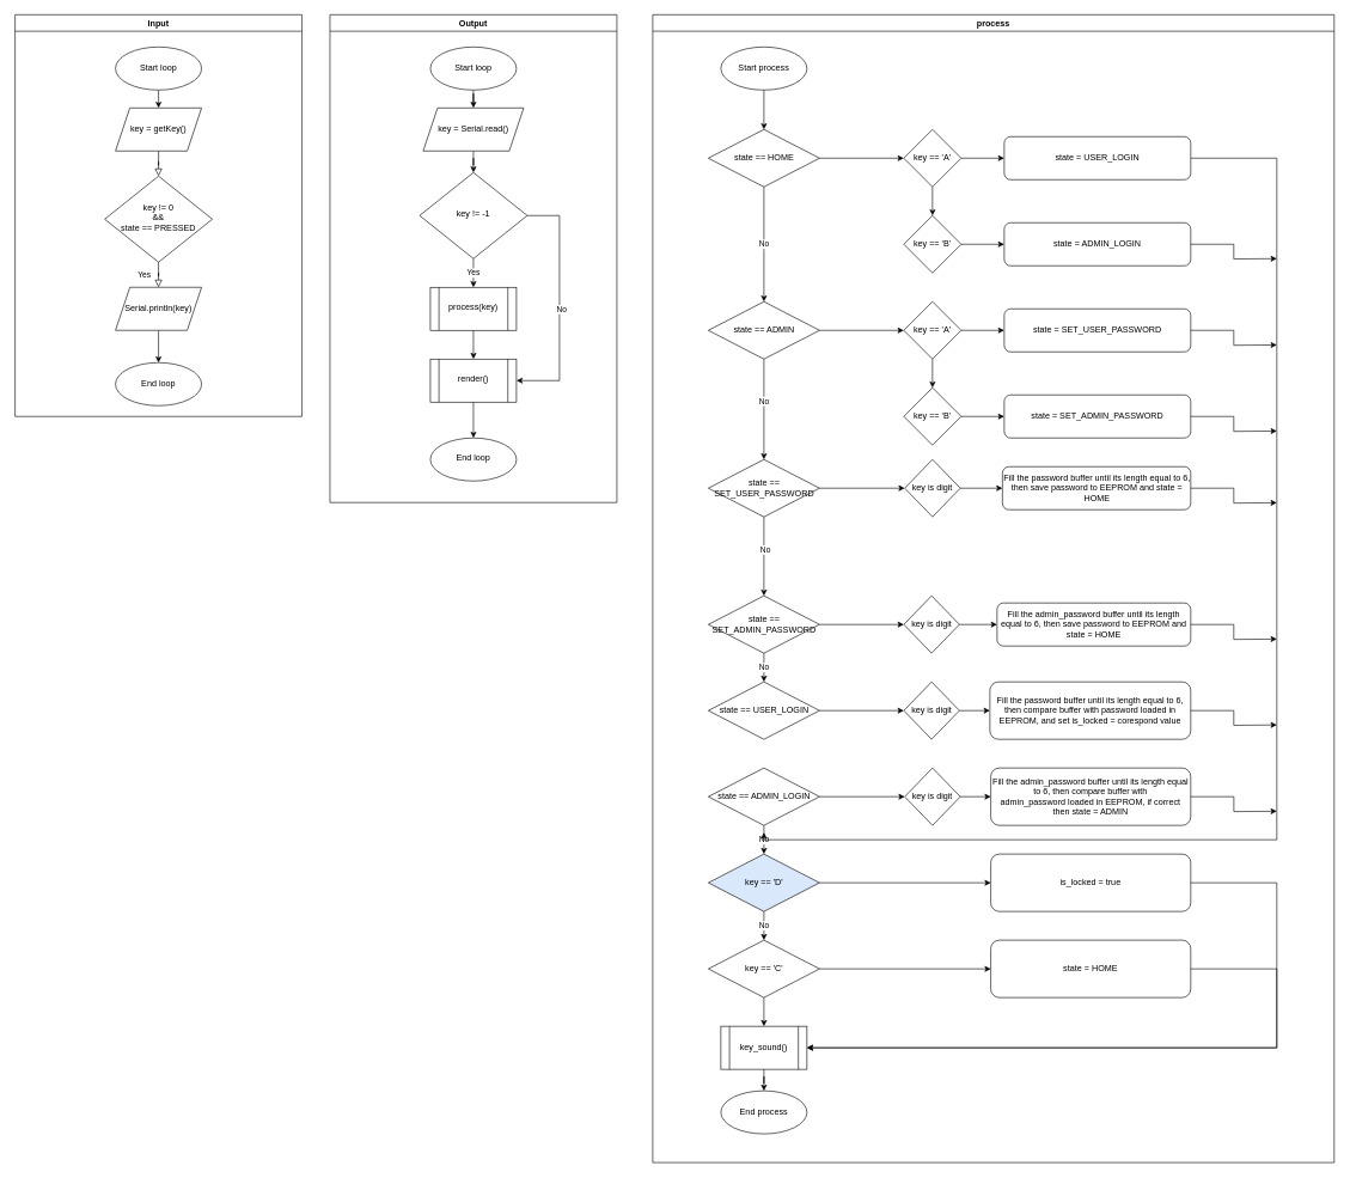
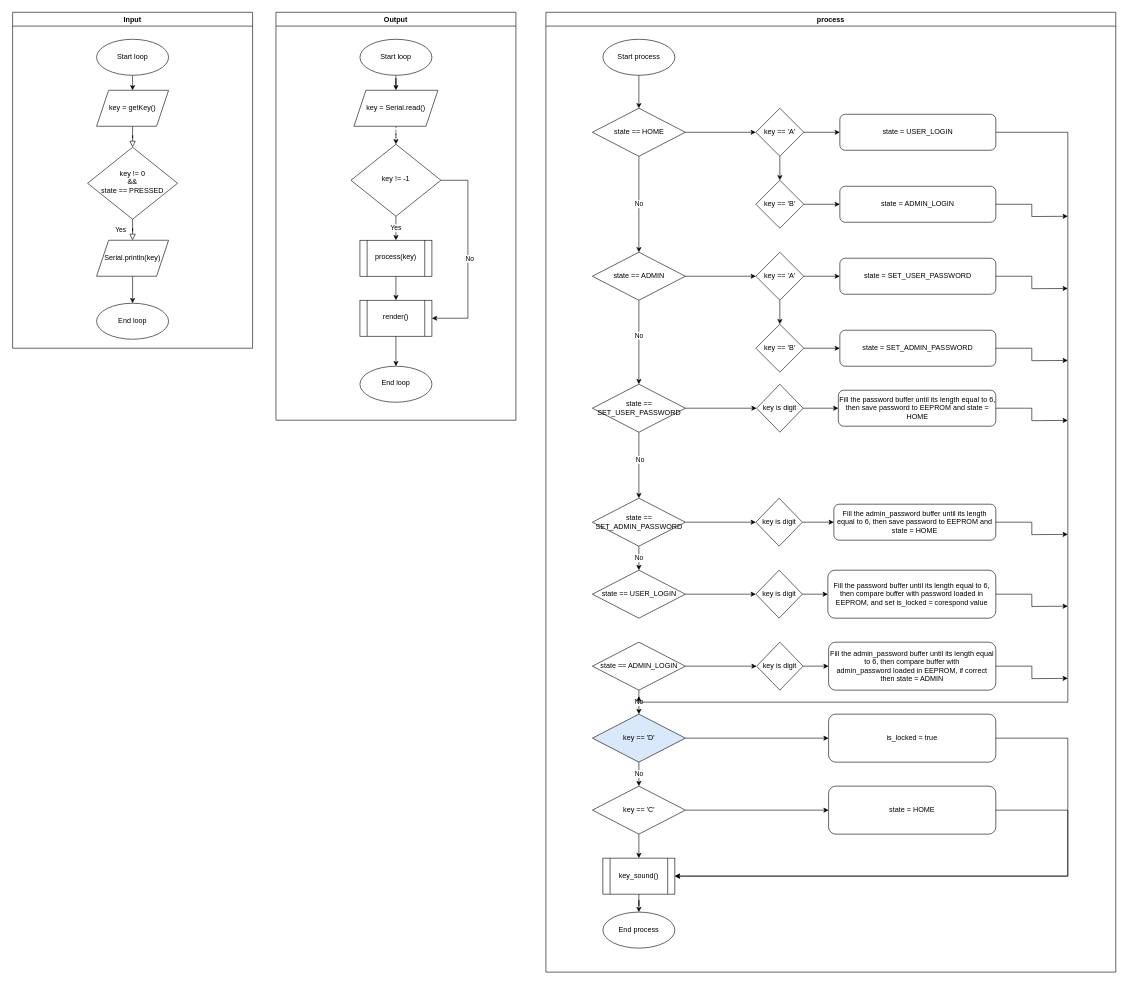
  <mxCell id="0" />
  <mxCell id="1" parent="0" />
  <mxCell id="2" value="Input" style="swimlane;" vertex="1" parent="1"><mxGeometry x="20" y="20" width="400" height="560" as="geometry"><mxRectangle x="40" y="40" width="70" height="30" as="alternateBounds" /></mxGeometry></mxCell>
  <mxCell id="3" value="Yes" style="rounded=0;html=1;jettySize=auto;orthogonalLoop=1;fontSize=11;endArrow=block;endFill=0;endSize=8;strokeWidth=1;shadow=0;labelBackgroundColor=none;edgeStyle=orthogonalEdgeStyle;" parent="2" source="4" target="11" edge="1"><mxGeometry y="20" relative="1" as="geometry"><mxPoint as="offset" /><mxPoint x="200" y="385" as="targetPoint" /><Array as="points" /></mxGeometry></mxCell>
  <mxCell id="4" value="key != 0 &lt;br&gt;&amp;amp;&amp;amp;&lt;br&gt;state == PRESSED" style="rhombus;whiteSpace=wrap;html=1;shadow=0;fontFamily=Helvetica;fontSize=12;align=center;strokeWidth=1;spacing=6;spacingTop=-4;" parent="2" vertex="1"><mxGeometry x="125" y="225" width="150" height="120" as="geometry" /></mxCell>
  <mxCell id="5" value="" style="rounded=0;html=1;jettySize=auto;orthogonalLoop=1;fontSize=11;endArrow=block;endFill=0;endSize=8;strokeWidth=1;shadow=0;labelBackgroundColor=none;edgeStyle=orthogonalEdgeStyle;exitX=0.5;exitY=1;exitDx=0;exitDy=0;" parent="2" source="10" target="4" edge="1"><mxGeometry relative="1" as="geometry"><mxPoint x="200" y="185" as="sourcePoint" /></mxGeometry></mxCell>
  <mxCell id="6" value="End loop" style="ellipse;whiteSpace=wrap;html=1;rounded=1;" vertex="1" parent="2"><mxGeometry x="140" y="485" width="120" height="60" as="geometry" /></mxCell>
  <mxCell id="7" value="" style="edgeStyle=orthogonalEdgeStyle;rounded=0;orthogonalLoop=1;jettySize=auto;html=1;exitX=0.5;exitY=1;exitDx=0;exitDy=0;" edge="1" parent="2" source="11" target="6"><mxGeometry relative="1" as="geometry"><mxPoint x="200" y="445" as="sourcePoint" /></mxGeometry></mxCell>
  <mxCell id="8" style="edgeStyle=orthogonalEdgeStyle;rounded=0;orthogonalLoop=1;jettySize=auto;html=1;exitX=0.5;exitY=1;exitDx=0;exitDy=0;entryX=0.5;entryY=0;entryDx=0;entryDy=0;" edge="1" parent="2" source="9" target="10"><mxGeometry relative="1" as="geometry"><mxPoint x="200" y="145" as="targetPoint" /></mxGeometry></mxCell>
  <mxCell id="9" value="Start loop" style="ellipse;whiteSpace=wrap;html=1;rounded=1;glass=0;strokeWidth=1;shadow=0;" vertex="1" parent="2"><mxGeometry x="140" y="45" width="120" height="60" as="geometry" /></mxCell>
  <mxCell id="10" value="key = getKey()" style="shape=parallelogram;perimeter=parallelogramPerimeter;whiteSpace=wrap;html=1;fixedSize=1;" vertex="1" parent="2"><mxGeometry x="140" y="130" width="120" height="60" as="geometry" /></mxCell>
  <mxCell id="11" value="Serial.println(key)" style="shape=parallelogram;perimeter=parallelogramPerimeter;whiteSpace=wrap;html=1;fixedSize=1;" vertex="1" parent="2"><mxGeometry x="140" y="380" width="120" height="60" as="geometry" /></mxCell>
  <mxCell id="12" value="Output" style="swimlane;" vertex="1" parent="1"><mxGeometry x="459" y="20" width="400" height="680" as="geometry" /></mxCell>
  <mxCell id="13" value="" style="edgeStyle=orthogonalEdgeStyle;rounded=0;orthogonalLoop=1;jettySize=auto;html=1;" edge="1" parent="12" source="14" target="25"><mxGeometry relative="1" as="geometry" /></mxCell>
  <mxCell id="14" value="Start loop" style="ellipse;whiteSpace=wrap;html=1;rounded=1;glass=0;strokeWidth=1;shadow=0;" vertex="1" parent="12"><mxGeometry x="140" y="45" width="120" height="60" as="geometry" /></mxCell>
  <mxCell id="15" value="Yes" style="edgeStyle=orthogonalEdgeStyle;rounded=0;orthogonalLoop=1;jettySize=auto;html=1;" edge="1" parent="12" source="18" target="20"><mxGeometry relative="1" as="geometry" /></mxCell>
  <mxCell id="16" style="edgeStyle=orthogonalEdgeStyle;rounded=0;orthogonalLoop=1;jettySize=auto;html=1;exitX=1;exitY=0.5;exitDx=0;exitDy=0;entryX=1;entryY=0.5;entryDx=0;entryDy=0;" edge="1" parent="12" source="18" target="21"><mxGeometry relative="1" as="geometry"><Array as="points"><mxPoint x="320" y="280" /><mxPoint x="320" y="510" /></Array></mxGeometry></mxCell>
  <mxCell id="17" value="No" style="edgeLabel;html=1;align=center;verticalAlign=middle;resizable=0;points=[];" vertex="1" connectable="0" parent="16"><mxGeometry x="-0.122" y="2" relative="1" as="geometry"><mxPoint y="28" as="offset" /></mxGeometry></mxCell>
  <mxCell id="18" value="key != -1" style="rhombus;whiteSpace=wrap;html=1;shadow=0;fontFamily=Helvetica;fontSize=12;align=center;strokeWidth=1;spacing=6;spacingTop=-4;" vertex="1" parent="12"><mxGeometry x="125" y="220" width="150" height="120" as="geometry" /></mxCell>
  <mxCell id="19" value="" style="edgeStyle=orthogonalEdgeStyle;rounded=0;orthogonalLoop=1;jettySize=auto;html=1;" edge="1" parent="12" source="20" target="21"><mxGeometry relative="1" as="geometry" /></mxCell>
  <mxCell id="20" value="process(key)" style="shape=process;whiteSpace=wrap;html=1;backgroundOutline=1;shadow=0;strokeWidth=1;spacing=6;spacingTop=-4;" vertex="1" parent="12"><mxGeometry x="140" y="380" width="120" height="60" as="geometry" /></mxCell>
  <mxCell id="21" value="render()" style="shape=process;whiteSpace=wrap;html=1;backgroundOutline=1;shadow=0;strokeWidth=1;spacing=6;spacingTop=-4;" vertex="1" parent="12"><mxGeometry x="140" y="480" width="120" height="60" as="geometry" /></mxCell>
  <mxCell id="22" value="End loop" style="ellipse;whiteSpace=wrap;html=1;shadow=0;strokeWidth=1;spacing=6;spacingTop=-4;" vertex="1" parent="12"><mxGeometry x="140" y="590" width="120" height="60" as="geometry" /></mxCell>
  <mxCell id="23" value="" style="edgeStyle=orthogonalEdgeStyle;rounded=0;orthogonalLoop=1;jettySize=auto;html=1;" edge="1" parent="12" source="21" target="22"><mxGeometry relative="1" as="geometry" /></mxCell>
- <mxCell id="24" value="" style="edgeStyle=orthogonalEdgeStyle;rounded=0;orthogonalLoop=1;jettySize=auto;html=1;" edge="1" parent="12" source="25" target="18"><mxGeometry relative="1" as="geometry" /></mxCell>
+ <mxCell id="24" value="" style="edgeStyle=orthogonalEdgeStyle;rounded=0;orthogonalLoop=1;jettySize=auto;html=1;dashed=1;" edge="1" parent="12" source="25" target="18"><mxGeometry relative="1" as="geometry" /></mxCell>
  <mxCell id="25" value="key = Serial.read()" style="shape=parallelogram;perimeter=parallelogramPerimeter;whiteSpace=wrap;html=1;fixedSize=1;" vertex="1" parent="12"><mxGeometry x="130" y="130" width="140" height="60" as="geometry" /></mxCell>
  <mxCell id="26" value="process" style="swimlane;" vertex="1" parent="1"><mxGeometry x="909" y="20" width="950" height="1600" as="geometry" /></mxCell>
  <mxCell id="27" value="" style="edgeStyle=orthogonalEdgeStyle;rounded=0;orthogonalLoop=1;jettySize=auto;html=1;" edge="1" parent="26" source="28" target="31"><mxGeometry relative="1" as="geometry" /></mxCell>
  <mxCell id="28" value="Start process" style="ellipse;whiteSpace=wrap;html=1;rounded=1;glass=0;strokeWidth=1;shadow=0;" vertex="1" parent="26"><mxGeometry x="95" y="45" width="120" height="60" as="geometry" /></mxCell>
  <mxCell id="29" value="No" style="edgeStyle=orthogonalEdgeStyle;rounded=0;orthogonalLoop=1;jettySize=auto;html=1;" edge="1" parent="26" source="31" target="35"><mxGeometry relative="1" as="geometry" /></mxCell>
  <mxCell id="30" value="" style="edgeStyle=orthogonalEdgeStyle;rounded=0;orthogonalLoop=1;jettySize=auto;html=1;" edge="1" parent="26" source="31" target="57"><mxGeometry relative="1" as="geometry" /></mxCell>
  <mxCell id="31" value="state == HOME" style="rhombus;whiteSpace=wrap;html=1;" vertex="1" parent="26"><mxGeometry x="77.5" y="160" width="155" height="80" as="geometry" /></mxCell>
  <mxCell id="32" value="" style="edgeStyle=orthogonalEdgeStyle;rounded=0;orthogonalLoop=1;jettySize=auto;html=1;" edge="1" parent="26" source="35" target="39"><mxGeometry relative="1" as="geometry" /></mxCell>
  <mxCell id="33" value="No" style="edgeLabel;html=1;align=center;verticalAlign=middle;resizable=0;points=[];" vertex="1" connectable="0" parent="32"><mxGeometry x="-0.167" y="-1" relative="1" as="geometry"><mxPoint as="offset" /></mxGeometry></mxCell>
  <mxCell id="34" value="" style="edgeStyle=orthogonalEdgeStyle;rounded=0;orthogonalLoop=1;jettySize=auto;html=1;" edge="1" parent="26" source="35" target="65"><mxGeometry relative="1" as="geometry" /></mxCell>
  <mxCell id="35" value="state == ADMIN" style="rhombus;whiteSpace=wrap;html=1;" vertex="1" parent="26"><mxGeometry x="77.5" y="400" width="155" height="80" as="geometry" /></mxCell>
  <mxCell id="36" value="" style="edgeStyle=orthogonalEdgeStyle;rounded=0;orthogonalLoop=1;jettySize=auto;html=1;exitX=0.5;exitY=1;exitDx=0;exitDy=0;" edge="1" parent="26" source="39" target="42"><mxGeometry relative="1" as="geometry"><mxPoint x="155" y="790" as="sourcePoint" /></mxGeometry></mxCell>
  <mxCell id="37" value="No" style="edgeLabel;html=1;align=center;verticalAlign=middle;resizable=0;points=[];" vertex="1" connectable="0" parent="36"><mxGeometry x="-0.183" y="1" relative="1" as="geometry"><mxPoint as="offset" /></mxGeometry></mxCell>
  <mxCell id="38" value="" style="edgeStyle=orthogonalEdgeStyle;rounded=0;orthogonalLoop=1;jettySize=auto;html=1;" edge="1" parent="26" source="39" target="71"><mxGeometry relative="1" as="geometry" /></mxCell>
  <mxCell id="39" value="state == SET_USER_PASSWORD" style="rhombus;whiteSpace=wrap;html=1;" vertex="1" parent="26"><mxGeometry x="77.5" y="620" width="155" height="80" as="geometry" /></mxCell>
  <mxCell id="40" value="No" style="edgeStyle=orthogonalEdgeStyle;rounded=0;orthogonalLoop=1;jettySize=auto;html=1;" edge="1" parent="26" source="42" target="44"><mxGeometry relative="1" as="geometry" /></mxCell>
  <mxCell id="41" value="" style="edgeStyle=orthogonalEdgeStyle;rounded=0;orthogonalLoop=1;jettySize=auto;html=1;" edge="1" parent="26" source="42" target="74"><mxGeometry relative="1" as="geometry" /></mxCell>
  <mxCell id="42" value="state == SET_ADMIN_PASSWORD" style="rhombus;whiteSpace=wrap;html=1;" vertex="1" parent="26"><mxGeometry x="77.5" y="810" width="155" height="80" as="geometry" /></mxCell>
  <mxCell id="43" value="" style="edgeStyle=orthogonalEdgeStyle;rounded=0;orthogonalLoop=1;jettySize=auto;html=1;" edge="1" parent="26" source="44" target="77"><mxGeometry relative="1" as="geometry" /></mxCell>
  <mxCell id="44" value="state == USER_LOGIN" style="rhombus;whiteSpace=wrap;html=1;" vertex="1" parent="26"><mxGeometry x="77.5" y="930" width="155" height="80" as="geometry" /></mxCell>
  <mxCell id="45" value="No" style="edgeStyle=orthogonalEdgeStyle;rounded=0;orthogonalLoop=1;jettySize=auto;html=1;" edge="1" parent="26" source="47" target="49"><mxGeometry relative="1" as="geometry" /></mxCell>
  <mxCell id="46" value="" style="edgeStyle=orthogonalEdgeStyle;rounded=0;orthogonalLoop=1;jettySize=auto;html=1;" edge="1" parent="26" source="47" target="80"><mxGeometry relative="1" as="geometry" /></mxCell>
  <mxCell id="47" value="state == ADMIN_LOGIN" style="rhombus;whiteSpace=wrap;html=1;" vertex="1" parent="26"><mxGeometry x="77.5" y="1050" width="155" height="80" as="geometry" /></mxCell>
  <mxCell id="48" value="No" style="edgeStyle=orthogonalEdgeStyle;rounded=0;orthogonalLoop=1;jettySize=auto;html=1;" edge="1" parent="26" source="49" target="51"><mxGeometry relative="1" as="geometry" /></mxCell>
  <mxCell id="49" value="key == 'D'" style="rhombus;whiteSpace=wrap;html=1;fillColor=#dae8fc;" vertex="1" parent="26"><mxGeometry x="77.5" y="1170" width="155" height="80" as="geometry" /></mxCell>
  <mxCell id="50" value="" style="edgeStyle=orthogonalEdgeStyle;rounded=0;orthogonalLoop=1;jettySize=auto;html=1;" edge="1" parent="26" source="51" target="53"><mxGeometry relative="1" as="geometry" /></mxCell>
  <mxCell id="51" value="key == 'C'" style="rhombus;whiteSpace=wrap;html=1;" vertex="1" parent="26"><mxGeometry x="77.5" y="1290" width="155" height="80" as="geometry" /></mxCell>
  <mxCell id="52" value="" style="edgeStyle=orthogonalEdgeStyle;rounded=0;orthogonalLoop=1;jettySize=auto;html=1;" edge="1" parent="26" source="53" target="54"><mxGeometry relative="1" as="geometry" /></mxCell>
  <mxCell id="53" value="key_sound()" style="shape=process;whiteSpace=wrap;html=1;backgroundOutline=1;" vertex="1" parent="26"><mxGeometry x="95" y="1410" width="120" height="60" as="geometry" /></mxCell>
  <mxCell id="54" value="End process" style="ellipse;whiteSpace=wrap;html=1;" vertex="1" parent="26"><mxGeometry x="95" y="1500" width="120" height="60" as="geometry" /></mxCell>
  <mxCell id="55" value="" style="edgeStyle=orthogonalEdgeStyle;rounded=0;orthogonalLoop=1;jettySize=auto;html=1;" edge="1" parent="26" source="57" target="59"><mxGeometry relative="1" as="geometry" /></mxCell>
  <mxCell id="56" value="" style="edgeStyle=orthogonalEdgeStyle;rounded=0;orthogonalLoop=1;jettySize=auto;html=1;" edge="1" parent="26" source="57" target="61"><mxGeometry relative="1" as="geometry" /></mxCell>
  <mxCell id="57" value="key == 'A'" style="rhombus;whiteSpace=wrap;html=1;" vertex="1" parent="26"><mxGeometry x="350" y="160" width="80" height="80" as="geometry" /></mxCell>
  <mxCell id="58" style="edgeStyle=orthogonalEdgeStyle;rounded=0;orthogonalLoop=1;jettySize=auto;html=1;exitX=1;exitY=0.5;exitDx=0;exitDy=0;" edge="1" parent="26" source="59"><mxGeometry relative="1" as="geometry"><mxPoint x="155" y="1140" as="targetPoint" /><Array as="points"><mxPoint x="870" y="200" /><mxPoint x="870" y="1150" /><mxPoint x="155" y="1150" /></Array></mxGeometry></mxCell>
  <mxCell id="59" value="state = USER_LOGIN" style="rounded=1;whiteSpace=wrap;html=1;" vertex="1" parent="26"><mxGeometry x="490" y="170" width="260" height="60" as="geometry" /></mxCell>
  <mxCell id="60" value="" style="edgeStyle=orthogonalEdgeStyle;rounded=0;orthogonalLoop=1;jettySize=auto;html=1;" edge="1" parent="26" source="61" target="62"><mxGeometry relative="1" as="geometry" /></mxCell>
  <mxCell id="61" value="key == 'B'" style="rhombus;whiteSpace=wrap;html=1;" vertex="1" parent="26"><mxGeometry x="350" y="280" width="80" height="80" as="geometry" /></mxCell>
  <mxCell id="62" value="state = ADMIN_LOGIN" style="rounded=1;whiteSpace=wrap;html=1;" vertex="1" parent="26"><mxGeometry x="490" y="290" width="260" height="60" as="geometry" /></mxCell>
  <mxCell id="63" value="" style="edgeStyle=orthogonalEdgeStyle;rounded=0;orthogonalLoop=1;jettySize=auto;html=1;" edge="1" source="65" target="66" parent="26"><mxGeometry relative="1" as="geometry" /></mxCell>
  <mxCell id="64" value="" style="edgeStyle=orthogonalEdgeStyle;rounded=0;orthogonalLoop=1;jettySize=auto;html=1;" edge="1" source="65" target="68" parent="26"><mxGeometry relative="1" as="geometry" /></mxCell>
  <mxCell id="65" value="key == 'A'" style="rhombus;whiteSpace=wrap;html=1;" vertex="1" parent="26"><mxGeometry x="350" y="400" width="80" height="80" as="geometry" /></mxCell>
  <mxCell id="66" value="state = SET_USER_PASSWORD" style="rounded=1;whiteSpace=wrap;html=1;" vertex="1" parent="26"><mxGeometry x="490" y="410" width="260" height="60" as="geometry" /></mxCell>
  <mxCell id="67" value="" style="edgeStyle=orthogonalEdgeStyle;rounded=0;orthogonalLoop=1;jettySize=auto;html=1;" edge="1" source="68" target="69" parent="26"><mxGeometry relative="1" as="geometry" /></mxCell>
  <mxCell id="68" value="key == 'B'" style="rhombus;whiteSpace=wrap;html=1;" vertex="1" parent="26"><mxGeometry x="350" y="520" width="80" height="80" as="geometry" /></mxCell>
  <mxCell id="69" value="state = SET_ADMIN_PASSWORD" style="rounded=1;whiteSpace=wrap;html=1;" vertex="1" parent="26"><mxGeometry x="490" y="530" width="260" height="60" as="geometry" /></mxCell>
  <mxCell id="70" value="" style="edgeStyle=orthogonalEdgeStyle;rounded=0;orthogonalLoop=1;jettySize=auto;html=1;" edge="1" parent="26" source="71" target="72"><mxGeometry relative="1" as="geometry" /></mxCell>
  <mxCell id="71" value="key is digit" style="rhombus;whiteSpace=wrap;html=1;" vertex="1" parent="26"><mxGeometry x="351.25" y="620" width="77.5" height="80" as="geometry" /></mxCell>
  <mxCell id="72" value="Fill the password buffer until its length equal to 6, then save password to EEPROM and state = HOME" style="rounded=1;whiteSpace=wrap;html=1;" vertex="1" parent="26"><mxGeometry x="487.5" y="630" width="262.5" height="60" as="geometry" /></mxCell>
  <mxCell id="73" value="" style="edgeStyle=orthogonalEdgeStyle;rounded=0;orthogonalLoop=1;jettySize=auto;html=1;" edge="1" parent="26" source="74" target="75"><mxGeometry relative="1" as="geometry" /></mxCell>
  <mxCell id="74" value="key is digit" style="rhombus;whiteSpace=wrap;html=1;" vertex="1" parent="26"><mxGeometry x="350" y="810" width="77.5" height="80" as="geometry" /></mxCell>
  <mxCell id="75" value="Fill the admin_password buffer until its length equal to 6, then save password to EEPROM and state = HOME" style="rounded=1;whiteSpace=wrap;html=1;" vertex="1" parent="26"><mxGeometry x="480" y="820" width="270" height="60" as="geometry" /></mxCell>
  <mxCell id="76" value="" style="edgeStyle=orthogonalEdgeStyle;rounded=0;orthogonalLoop=1;jettySize=auto;html=1;" edge="1" parent="26" source="77" target="78"><mxGeometry relative="1" as="geometry" /></mxCell>
  <mxCell id="77" value="key is digit" style="rhombus;whiteSpace=wrap;html=1;" vertex="1" parent="26"><mxGeometry x="350" y="930" width="77.5" height="80" as="geometry" /></mxCell>
  <mxCell id="78" value="Fill the password buffer until its length equal to 6, then compare buffer with password loaded in EEPROM, and set is_locked = corespond value" style="rounded=1;whiteSpace=wrap;html=1;" vertex="1" parent="26"><mxGeometry x="470" y="930" width="280" height="80" as="geometry" /></mxCell>
  <mxCell id="79" value="" style="edgeStyle=orthogonalEdgeStyle;rounded=0;orthogonalLoop=1;jettySize=auto;html=1;" edge="1" parent="26" source="80" target="81"><mxGeometry relative="1" as="geometry" /></mxCell>
  <mxCell id="80" value="key is digit" style="rhombus;whiteSpace=wrap;html=1;" vertex="1" parent="26"><mxGeometry x="351.25" y="1050" width="77.5" height="80" as="geometry" /></mxCell>
  <mxCell id="81" value="Fill the admin_password buffer until its length equal to 6, then compare buffer with admin_password&amp;nbsp;loaded in EEPROM, if correct then state = ADMIN" style="rounded=1;whiteSpace=wrap;html=1;" vertex="1" parent="26"><mxGeometry x="471.25" y="1050" width="278.75" height="80" as="geometry" /></mxCell>
  <mxCell id="82" value="is_locked = true" style="rounded=1;whiteSpace=wrap;html=1;" vertex="1" parent="26"><mxGeometry x="471.25" y="1170" width="278.75" height="80" as="geometry" /></mxCell>
  <mxCell id="83" value="state = HOME" style="rounded=1;whiteSpace=wrap;html=1;" vertex="1" parent="26"><mxGeometry x="471.25" y="1290" width="278.75" height="80" as="geometry" /></mxCell>
  <mxCell id="84" style="edgeStyle=orthogonalEdgeStyle;rounded=0;orthogonalLoop=1;jettySize=auto;html=1;exitX=1;exitY=0.5;exitDx=0;exitDy=0;entryX=1;entryY=0.5;entryDx=0;entryDy=0;" edge="1" parent="26" source="83" target="53"><mxGeometry relative="1" as="geometry"><mxPoint x="870" y="1350.286" as="targetPoint" /><Array as="points"><mxPoint x="870" y="1330" /><mxPoint x="870" y="1440" /></Array></mxGeometry></mxCell>
  <mxCell id="85" style="edgeStyle=orthogonalEdgeStyle;rounded=0;orthogonalLoop=1;jettySize=auto;html=1;exitX=1;exitY=0.5;exitDx=0;exitDy=0;entryX=1;entryY=0.5;entryDx=0;entryDy=0;" edge="1" parent="26" source="82" target="53"><mxGeometry relative="1" as="geometry"><mxPoint x="870" y="1230.286" as="targetPoint" /><Array as="points"><mxPoint x="870" y="1210" /><mxPoint x="870" y="1440" /></Array></mxGeometry></mxCell>
  <mxCell id="86" style="edgeStyle=orthogonalEdgeStyle;rounded=0;orthogonalLoop=1;jettySize=auto;html=1;exitX=1;exitY=0.5;exitDx=0;exitDy=0;entryX=0;entryY=0.5;entryDx=0;entryDy=0;" edge="1" parent="26" source="51" target="83"><mxGeometry relative="1" as="geometry"><mxPoint x="470" y="1350.286" as="targetPoint" /></mxGeometry></mxCell>
  <mxCell id="87" style="edgeStyle=orthogonalEdgeStyle;rounded=0;orthogonalLoop=1;jettySize=auto;html=1;exitX=1;exitY=0.5;exitDx=0;exitDy=0;entryX=0;entryY=0.5;entryDx=0;entryDy=0;" edge="1" parent="26" source="49" target="82"><mxGeometry relative="1" as="geometry"><mxPoint x="470" y="1230.286" as="targetPoint" /></mxGeometry></mxCell>
  <mxCell id="88" style="edgeStyle=orthogonalEdgeStyle;rounded=0;orthogonalLoop=1;jettySize=auto;html=1;exitX=1;exitY=0.5;exitDx=0;exitDy=0;" edge="1" parent="1" source="62"><mxGeometry relative="1" as="geometry"><mxPoint x="1779" y="360" as="targetPoint" /></mxGeometry></mxCell>
  <mxCell id="89" style="edgeStyle=orthogonalEdgeStyle;rounded=0;orthogonalLoop=1;jettySize=auto;html=1;exitX=1;exitY=0.5;exitDx=0;exitDy=0;" edge="1" parent="1" source="66"><mxGeometry relative="1" as="geometry"><mxPoint x="1779" y="480.333" as="targetPoint" /></mxGeometry></mxCell>
  <mxCell id="90" style="edgeStyle=orthogonalEdgeStyle;rounded=0;orthogonalLoop=1;jettySize=auto;html=1;exitX=1;exitY=0.5;exitDx=0;exitDy=0;" edge="1" parent="1" source="69"><mxGeometry relative="1" as="geometry"><mxPoint x="1779" y="600.333" as="targetPoint" /></mxGeometry></mxCell>
  <mxCell id="91" style="edgeStyle=orthogonalEdgeStyle;rounded=0;orthogonalLoop=1;jettySize=auto;html=1;exitX=1;exitY=0.5;exitDx=0;exitDy=0;" edge="1" parent="1" source="72"><mxGeometry relative="1" as="geometry"><mxPoint x="1779" y="700.286" as="targetPoint" /></mxGeometry></mxCell>
  <mxCell id="92" style="edgeStyle=orthogonalEdgeStyle;rounded=0;orthogonalLoop=1;jettySize=auto;html=1;exitX=1;exitY=0.5;exitDx=0;exitDy=0;" edge="1" parent="1" source="75"><mxGeometry relative="1" as="geometry"><mxPoint x="1779" y="890.286" as="targetPoint" /></mxGeometry></mxCell>
  <mxCell id="93" style="edgeStyle=orthogonalEdgeStyle;rounded=0;orthogonalLoop=1;jettySize=auto;html=1;" edge="1" parent="1" source="78"><mxGeometry relative="1" as="geometry"><mxPoint x="1779" y="1010" as="targetPoint" /></mxGeometry></mxCell>
  <mxCell id="94" style="edgeStyle=orthogonalEdgeStyle;rounded=0;orthogonalLoop=1;jettySize=auto;html=1;exitX=1;exitY=0.5;exitDx=0;exitDy=0;" edge="1" parent="1" source="81"><mxGeometry relative="1" as="geometry"><mxPoint x="1779" y="1130.286" as="targetPoint" /></mxGeometry></mxCell>
